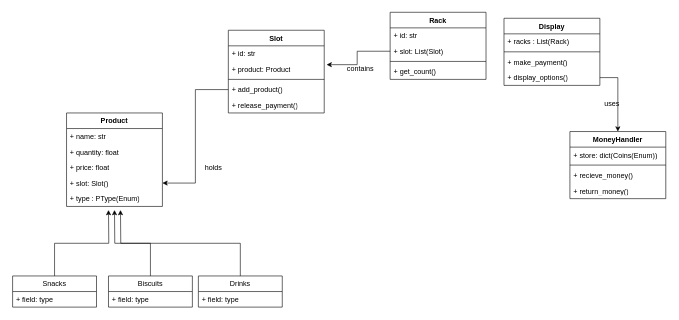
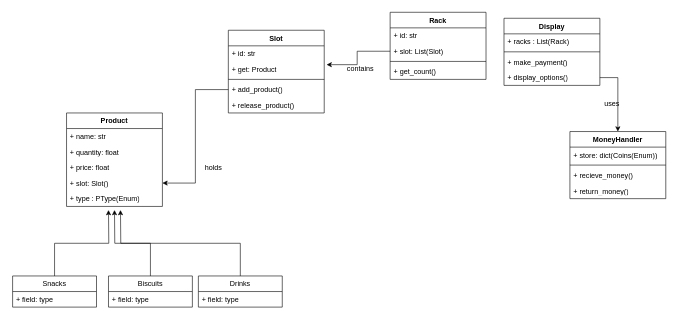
  <mxCell id="0" />
  <mxCell id="1" parent="0" />
  <mxCell id="2" value="Product" style="swimlane;fontStyle=1;align=center;verticalAlign=top;childLayout=stackLayout;horizontal=1;startSize=26;horizontalStack=0;resizeParent=1;resizeParentMax=0;resizeLast=0;collapsible=1;marginBottom=0;whiteSpace=wrap;html=1;" vertex="1" parent="1"><mxGeometry x="110" y="188" width="160" height="156" as="geometry" /></mxCell>
  <mxCell id="3" value="+ name: str" style="text;strokeColor=none;fillColor=none;align=left;verticalAlign=top;spacingLeft=4;spacingRight=4;overflow=hidden;rotatable=0;points=[[0,0.5],[1,0.5]];portConstraint=eastwest;whiteSpace=wrap;html=1;" vertex="1" parent="2"><mxGeometry y="26" width="160" height="26" as="geometry" /></mxCell>
  <mxCell id="4" value="+ quantity: float" style="text;strokeColor=none;fillColor=none;align=left;verticalAlign=top;spacingLeft=4;spacingRight=4;overflow=hidden;rotatable=0;points=[[0,0.5],[1,0.5]];portConstraint=eastwest;whiteSpace=wrap;html=1;" vertex="1" parent="2"><mxGeometry y="52" width="160" height="26" as="geometry" /></mxCell>
  <mxCell id="5" value="+ price: float" style="text;strokeColor=none;fillColor=none;align=left;verticalAlign=top;spacingLeft=4;spacingRight=4;overflow=hidden;rotatable=0;points=[[0,0.5],[1,0.5]];portConstraint=eastwest;whiteSpace=wrap;html=1;" vertex="1" parent="2"><mxGeometry y="78" width="160" height="26" as="geometry" /></mxCell>
  <mxCell id="6" value="+ slot: Slot()" style="text;strokeColor=none;fillColor=none;align=left;verticalAlign=top;spacingLeft=4;spacingRight=4;overflow=hidden;rotatable=0;points=[[0,0.5],[1,0.5]];portConstraint=eastwest;whiteSpace=wrap;html=1;" vertex="1" parent="2"><mxGeometry y="104" width="160" height="26" as="geometry" /></mxCell>
  <mxCell id="7" value="+ type : PType(Enum)" style="text;strokeColor=none;fillColor=none;align=left;verticalAlign=top;spacingLeft=4;spacingRight=4;overflow=hidden;rotatable=0;points=[[0,0.5],[1,0.5]];portConstraint=eastwest;whiteSpace=wrap;html=1;" vertex="1" parent="2"><mxGeometry y="130" width="160" height="26" as="geometry" /></mxCell>
  <mxCell id="8" style="edgeStyle=orthogonalEdgeStyle;rounded=0;orthogonalLoop=1;jettySize=auto;html=1;exitX=0.5;exitY=0;exitDx=0;exitDy=0;" edge="1" parent="1" source="9"><mxGeometry relative="1" as="geometry"><mxPoint x="180" y="350" as="targetPoint" /></mxGeometry></mxCell>
  <mxCell id="9" value="Snacks" style="swimlane;fontStyle=0;childLayout=stackLayout;horizontal=1;startSize=26;fillColor=none;horizontalStack=0;resizeParent=1;resizeParentMax=0;resizeLast=0;collapsible=1;marginBottom=0;whiteSpace=wrap;html=1;" vertex="1" parent="1"><mxGeometry x="20" y="460" width="140" height="52" as="geometry" /></mxCell>
  <mxCell id="10" value="+ field: type" style="text;strokeColor=none;fillColor=none;align=left;verticalAlign=top;spacingLeft=4;spacingRight=4;overflow=hidden;rotatable=0;points=[[0,0.5],[1,0.5]];portConstraint=eastwest;whiteSpace=wrap;html=1;" vertex="1" parent="9"><mxGeometry y="26" width="140" height="26" as="geometry" /></mxCell>
  <mxCell id="11" style="edgeStyle=orthogonalEdgeStyle;rounded=0;orthogonalLoop=1;jettySize=auto;html=1;exitX=0.5;exitY=0;exitDx=0;exitDy=0;" edge="1" parent="1" source="12"><mxGeometry relative="1" as="geometry"><mxPoint x="190" y="350" as="targetPoint" /></mxGeometry></mxCell>
  <mxCell id="12" value="Biscuits" style="swimlane;fontStyle=0;childLayout=stackLayout;horizontal=1;startSize=26;fillColor=none;horizontalStack=0;resizeParent=1;resizeParentMax=0;resizeLast=0;collapsible=1;marginBottom=0;whiteSpace=wrap;html=1;" vertex="1" parent="1"><mxGeometry x="180" y="460" width="140" height="52" as="geometry" /></mxCell>
  <mxCell id="13" value="+ field: type" style="text;strokeColor=none;fillColor=none;align=left;verticalAlign=top;spacingLeft=4;spacingRight=4;overflow=hidden;rotatable=0;points=[[0,0.5],[1,0.5]];portConstraint=eastwest;whiteSpace=wrap;html=1;" vertex="1" parent="12"><mxGeometry y="26" width="140" height="26" as="geometry" /></mxCell>
  <mxCell id="14" style="edgeStyle=orthogonalEdgeStyle;rounded=0;orthogonalLoop=1;jettySize=auto;html=1;exitX=0.5;exitY=0;exitDx=0;exitDy=0;" edge="1" parent="1" source="15"><mxGeometry relative="1" as="geometry"><mxPoint x="200" y="350" as="targetPoint" /></mxGeometry></mxCell>
  <mxCell id="15" value="Drinks" style="swimlane;fontStyle=0;childLayout=stackLayout;horizontal=1;startSize=26;fillColor=none;horizontalStack=0;resizeParent=1;resizeParentMax=0;resizeLast=0;collapsible=1;marginBottom=0;whiteSpace=wrap;html=1;" vertex="1" parent="1"><mxGeometry x="330" y="460" width="140" height="52" as="geometry" /></mxCell>
  <mxCell id="16" value="+ field: type" style="text;strokeColor=none;fillColor=none;align=left;verticalAlign=top;spacingLeft=4;spacingRight=4;overflow=hidden;rotatable=0;points=[[0,0.5],[1,0.5]];portConstraint=eastwest;whiteSpace=wrap;html=1;" vertex="1" parent="15"><mxGeometry y="26" width="140" height="26" as="geometry" /></mxCell>
  <mxCell id="17" value="Slot" style="swimlane;fontStyle=1;align=center;verticalAlign=top;childLayout=stackLayout;horizontal=1;startSize=26;horizontalStack=0;resizeParent=1;resizeParentMax=0;resizeLast=0;collapsible=1;marginBottom=0;whiteSpace=wrap;html=1;" vertex="1" parent="1"><mxGeometry x="380" width="160" height="138" as="geometry" y="50" /></mxCell>
  <mxCell id="18" value="+ id: str" style="text;strokeColor=none;fillColor=none;align=left;verticalAlign=top;spacingLeft=4;spacingRight=4;overflow=hidden;rotatable=0;points=[[0,0.5],[1,0.5]];portConstraint=eastwest;whiteSpace=wrap;html=1;" vertex="1" parent="17"><mxGeometry y="26" width="160" height="26" as="geometry" /></mxCell>
- <mxCell id="19" value="+ product: Product" style="text;strokeColor=none;fillColor=none;align=left;verticalAlign=top;spacingLeft=4;spacingRight=4;overflow=hidden;rotatable=0;points=[[0,0.5],[1,0.5]];portConstraint=eastwest;whiteSpace=wrap;html=1;" vertex="1" parent="17"><mxGeometry y="52" width="160" height="26" as="geometry" /></mxCell>
+ <mxCell id="19" value="+ get: Product" style="text;strokeColor=none;fillColor=none;align=left;verticalAlign=top;spacingLeft=4;spacingRight=4;overflow=hidden;rotatable=0;points=[[0,0.5],[1,0.5]];portConstraint=eastwest;whiteSpace=wrap;html=1;" vertex="1" parent="17"><mxGeometry y="52" width="160" height="26" as="geometry" /></mxCell>
  <mxCell id="20" value="" style="line;strokeWidth=1;fillColor=none;align=left;verticalAlign=middle;spacingTop=-1;spacingLeft=3;spacingRight=3;rotatable=0;labelPosition=right;points=[];portConstraint=eastwest;strokeColor=inherit;" vertex="1" parent="17"><mxGeometry y="78" width="160" height="8" as="geometry" /></mxCell>
  <mxCell id="21" value="+ add_product()" style="text;strokeColor=none;fillColor=none;align=left;verticalAlign=top;spacingLeft=4;spacingRight=4;overflow=hidden;rotatable=0;points=[[0,0.5],[1,0.5]];portConstraint=eastwest;whiteSpace=wrap;html=1;" vertex="1" parent="17"><mxGeometry y="86" width="160" height="26" as="geometry" /></mxCell>
- <mxCell id="22" value="+ release_payment()" style="text;strokeColor=none;fillColor=none;align=left;verticalAlign=top;spacingLeft=4;spacingRight=4;overflow=hidden;rotatable=0;points=[[0,0.5],[1,0.5]];portConstraint=eastwest;whiteSpace=wrap;html=1;" vertex="1" parent="17"><mxGeometry y="112" width="160" height="26" as="geometry" /></mxCell>
+ <mxCell id="22" value="+ release_product()" style="text;strokeColor=none;fillColor=none;align=left;verticalAlign=top;spacingLeft=4;spacingRight=4;overflow=hidden;rotatable=0;points=[[0,0.5],[1,0.5]];portConstraint=eastwest;whiteSpace=wrap;html=1;" vertex="1" parent="17"><mxGeometry y="112" width="160" height="26" as="geometry" /></mxCell>
  <mxCell id="23" value="holds" style="text;html=1;align=center;verticalAlign=middle;resizable=0;points=[];autosize=1;strokeColor=none;fillColor=none;" vertex="1" parent="1"><mxGeometry x="330" y="265" width="50" height="30" as="geometry" /></mxCell>
  <mxCell id="24" style="edgeStyle=orthogonalEdgeStyle;rounded=0;orthogonalLoop=1;jettySize=auto;html=1;entryX=1;entryY=0.5;entryDx=0;entryDy=0;" edge="1" parent="1" source="21" target="6"><mxGeometry relative="1" as="geometry" /></mxCell>
  <mxCell id="25" value="Rack" style="swimlane;fontStyle=1;align=center;verticalAlign=top;childLayout=stackLayout;horizontal=1;startSize=26;horizontalStack=0;resizeParent=1;resizeParentMax=0;resizeLast=0;collapsible=1;marginBottom=0;whiteSpace=wrap;html=1;" vertex="1" parent="1"><mxGeometry x="650" y="20" width="160" height="112" as="geometry" /></mxCell>
  <mxCell id="26" value="+ id: str" style="text;strokeColor=none;fillColor=none;align=left;verticalAlign=top;spacingLeft=4;spacingRight=4;overflow=hidden;rotatable=0;points=[[0,0.5],[1,0.5]];portConstraint=eastwest;whiteSpace=wrap;html=1;" vertex="1" parent="25"><mxGeometry y="26" width="160" height="26" as="geometry" /></mxCell>
  <mxCell id="27" value="+ slot: List(Slot)" style="text;strokeColor=none;fillColor=none;align=left;verticalAlign=top;spacingLeft=4;spacingRight=4;overflow=hidden;rotatable=0;points=[[0,0.5],[1,0.5]];portConstraint=eastwest;whiteSpace=wrap;html=1;" vertex="1" parent="25"><mxGeometry y="52" width="160" height="26" as="geometry" /></mxCell>
  <mxCell id="28" value="" style="line;strokeWidth=1;fillColor=none;align=left;verticalAlign=middle;spacingTop=-1;spacingLeft=3;spacingRight=3;rotatable=0;labelPosition=right;points=[];portConstraint=eastwest;strokeColor=inherit;" vertex="1" parent="25"><mxGeometry y="78" width="160" height="8" as="geometry" /></mxCell>
  <mxCell id="29" value="+ get_count()" style="text;strokeColor=none;fillColor=none;align=left;verticalAlign=top;spacingLeft=4;spacingRight=4;overflow=hidden;rotatable=0;points=[[0,0.5],[1,0.5]];portConstraint=eastwest;whiteSpace=wrap;html=1;" vertex="1" parent="25"><mxGeometry y="86" width="160" height="26" as="geometry" /></mxCell>
  <mxCell id="30" style="edgeStyle=orthogonalEdgeStyle;rounded=0;orthogonalLoop=1;jettySize=auto;html=1;entryX=1.025;entryY=0.208;entryDx=0;entryDy=0;entryPerimeter=0;" edge="1" parent="1" source="27" target="19"><mxGeometry relative="1" as="geometry" /></mxCell>
  <mxCell id="31" value="contains" style="text;html=1;align=center;verticalAlign=middle;resizable=0;points=[];autosize=1;strokeColor=none;fillColor=none;" vertex="1" parent="1"><mxGeometry x="565" y="100" width="70" height="30" as="geometry" /></mxCell>
  <mxCell id="32" value="Display" style="swimlane;fontStyle=1;align=center;verticalAlign=top;childLayout=stackLayout;horizontal=1;startSize=26;horizontalStack=0;resizeParent=1;resizeParentMax=0;resizeLast=0;collapsible=1;marginBottom=0;whiteSpace=wrap;html=1;" vertex="1" parent="1"><mxGeometry x="840" y="30" width="160" height="112" as="geometry" /></mxCell>
  <mxCell id="33" value="+ racks : List(Rack)" style="text;strokeColor=none;fillColor=none;align=left;verticalAlign=top;spacingLeft=4;spacingRight=4;overflow=hidden;rotatable=0;points=[[0,0.5],[1,0.5]];portConstraint=eastwest;whiteSpace=wrap;html=1;" vertex="1" parent="32"><mxGeometry y="26" width="160" height="26" as="geometry" /></mxCell>
  <mxCell id="34" value="" style="line;strokeWidth=1;fillColor=none;align=left;verticalAlign=middle;spacingTop=-1;spacingLeft=3;spacingRight=3;rotatable=0;labelPosition=right;points=[];portConstraint=eastwest;strokeColor=inherit;" vertex="1" parent="32"><mxGeometry y="52" width="160" height="8" as="geometry" /></mxCell>
  <mxCell id="35" value="+ make_payment()" style="text;strokeColor=none;fillColor=none;align=left;verticalAlign=top;spacingLeft=4;spacingRight=4;overflow=hidden;rotatable=0;points=[[0,0.5],[1,0.5]];portConstraint=eastwest;whiteSpace=wrap;html=1;" vertex="1" parent="32"><mxGeometry y="60" width="160" height="26" as="geometry" /></mxCell>
  <mxCell id="36" value="+ display_options()" style="text;strokeColor=none;fillColor=none;align=left;verticalAlign=top;spacingLeft=4;spacingRight=4;overflow=hidden;rotatable=0;points=[[0,0.5],[1,0.5]];portConstraint=eastwest;whiteSpace=wrap;html=1;" vertex="1" parent="32"><mxGeometry y="86" width="160" height="26" as="geometry" /></mxCell>
  <mxCell id="37" value="MoneyHandler" style="swimlane;fontStyle=1;align=center;verticalAlign=top;childLayout=stackLayout;horizontal=1;startSize=26;horizontalStack=0;resizeParent=1;resizeParentMax=0;resizeLast=0;collapsible=1;marginBottom=0;whiteSpace=wrap;html=1;" vertex="1" parent="1"><mxGeometry x="950" y="219" width="160" height="112" as="geometry" /></mxCell>
  <mxCell id="38" value="+ store: dict(Coins(Enum))" style="text;strokeColor=none;fillColor=none;align=left;verticalAlign=top;spacingLeft=4;spacingRight=4;overflow=hidden;rotatable=0;points=[[0,0.5],[1,0.5]];portConstraint=eastwest;whiteSpace=wrap;html=1;" vertex="1" parent="37"><mxGeometry y="26" width="160" height="26" as="geometry" /></mxCell>
  <mxCell id="39" value="" style="line;strokeWidth=1;fillColor=none;align=left;verticalAlign=middle;spacingTop=-1;spacingLeft=3;spacingRight=3;rotatable=0;labelPosition=right;points=[];portConstraint=eastwest;strokeColor=inherit;" vertex="1" parent="37"><mxGeometry y="52" width="160" height="8" as="geometry" /></mxCell>
  <mxCell id="40" value="+ recieve_money()" style="text;strokeColor=none;fillColor=none;align=left;verticalAlign=top;spacingLeft=4;spacingRight=4;overflow=hidden;rotatable=0;points=[[0,0.5],[1,0.5]];portConstraint=eastwest;whiteSpace=wrap;html=1;" vertex="1" parent="37"><mxGeometry y="60" width="160" height="26" as="geometry" /></mxCell>
  <mxCell id="41" value="+ return_money()" style="text;strokeColor=none;fillColor=none;align=left;verticalAlign=top;spacingLeft=4;spacingRight=4;overflow=hidden;rotatable=0;points=[[0,0.5],[1,0.5]];portConstraint=eastwest;whiteSpace=wrap;html=1;" vertex="1" parent="37"><mxGeometry y="86" width="160" height="26" as="geometry" /></mxCell>
  <mxCell id="42" style="edgeStyle=orthogonalEdgeStyle;rounded=0;orthogonalLoop=1;jettySize=auto;html=1;" edge="1" parent="1" source="36" target="37"><mxGeometry relative="1" as="geometry" /></mxCell>
  <mxCell id="43" value="uses" style="text;html=1;align=center;verticalAlign=middle;resizable=0;points=[];autosize=1;strokeColor=none;fillColor=none;" vertex="1" parent="1"><mxGeometry x="995" y="158" width="50" height="30" as="geometry" /></mxCell>
